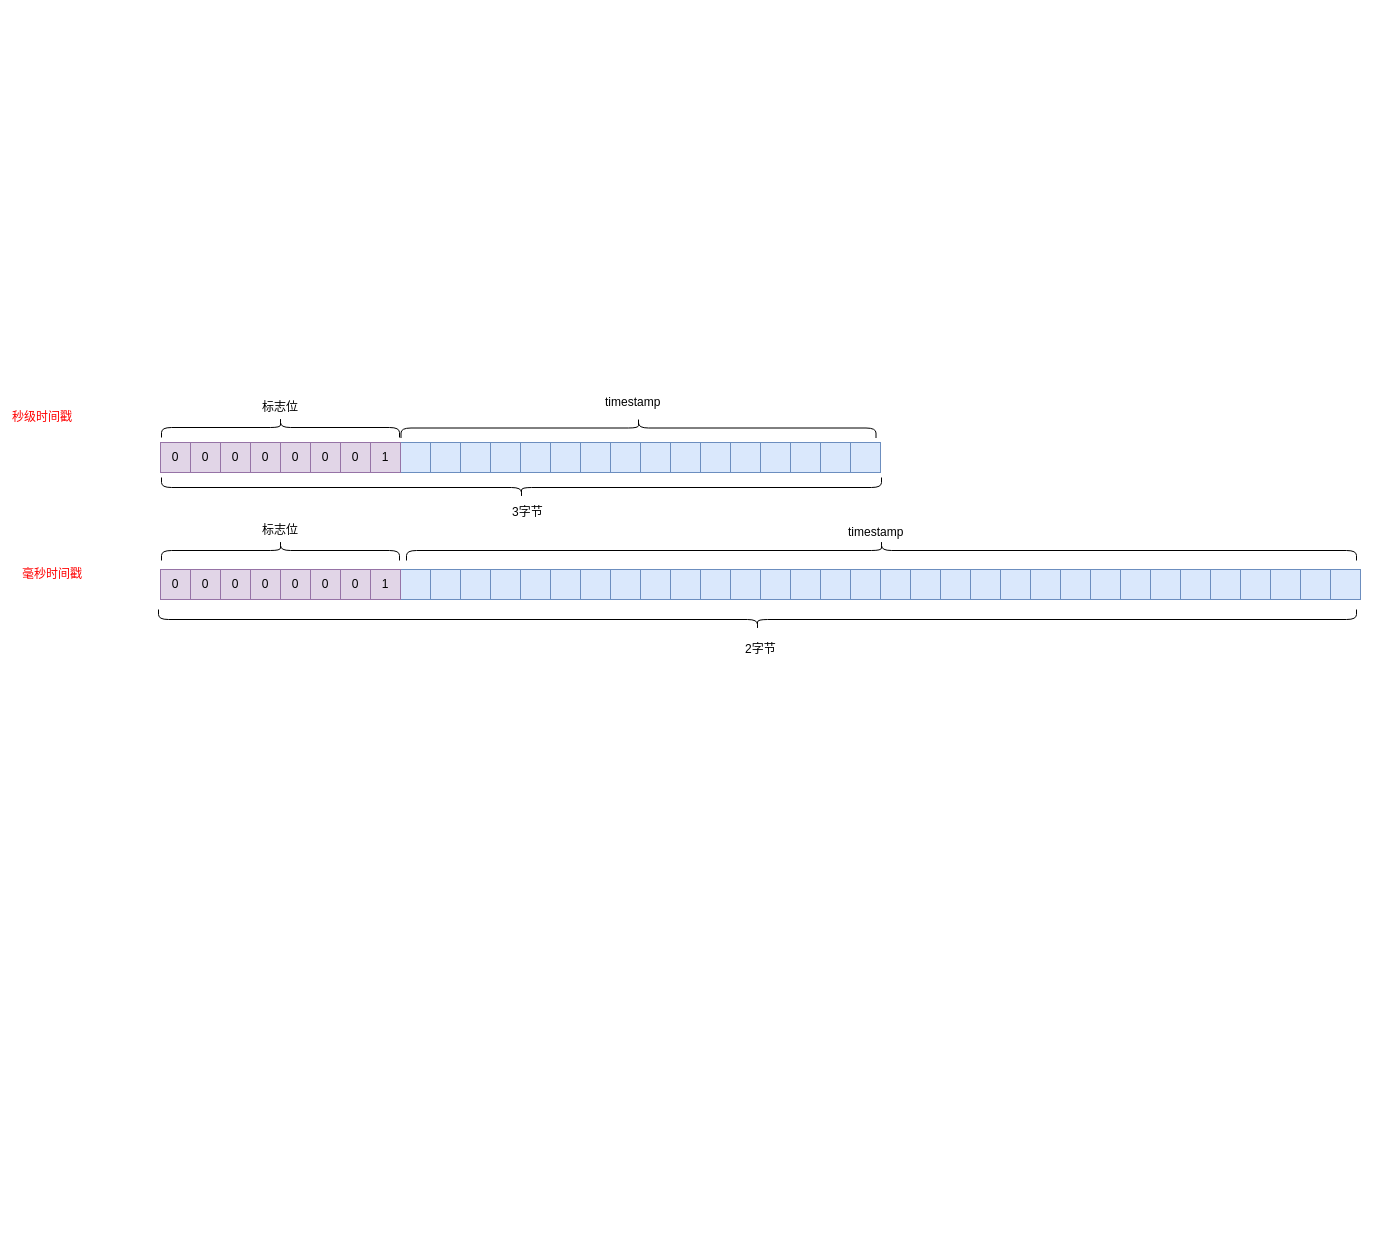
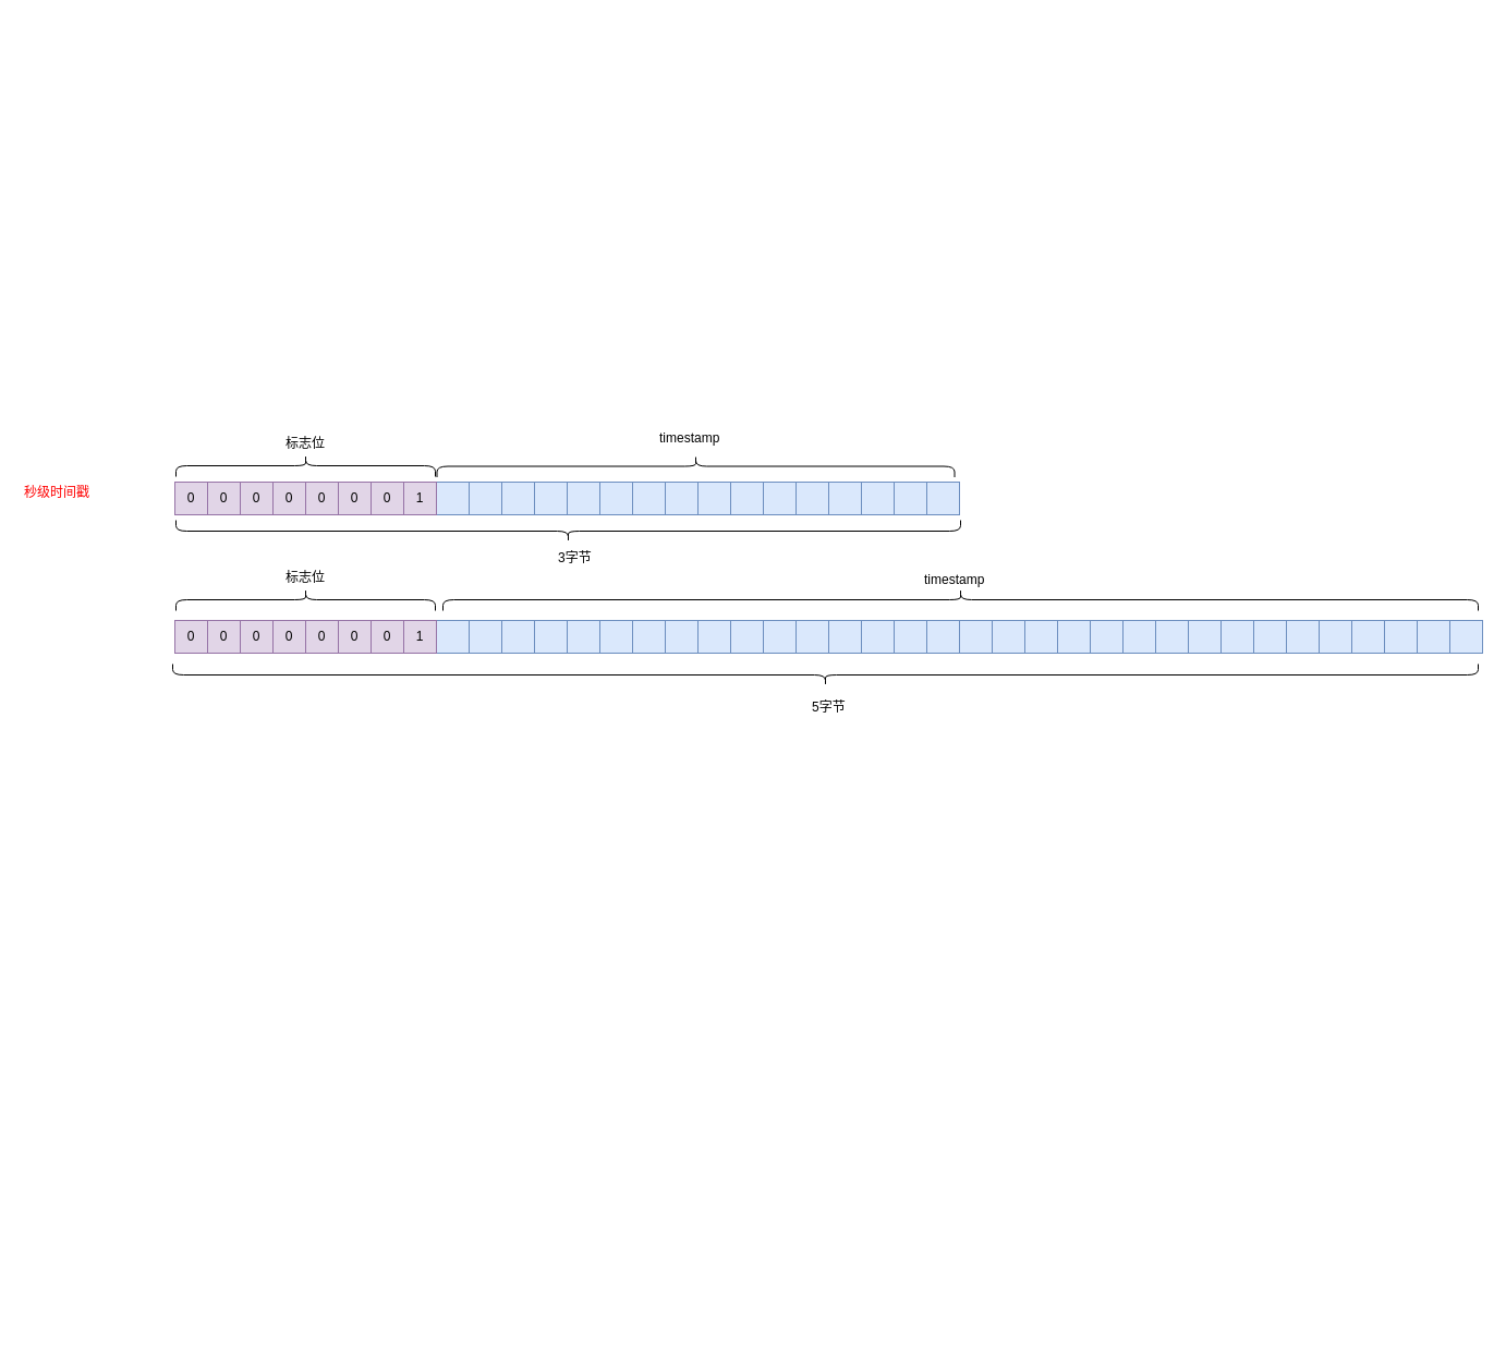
  <mxCell id="0" />
  <mxCell id="1" parent="0" />
  <mxCell id="2" value="" style="rounded=0;whiteSpace=wrap;html=1;fillColor=#dae8fc;strokeColor=#6c8ebf;" vertex="1" parent="1"><mxGeometry x="400" y="442" width="30" height="30" as="geometry" /></mxCell>
  <mxCell id="3" value="" style="rounded=0;whiteSpace=wrap;html=1;fillColor=#dae8fc;strokeColor=#6c8ebf;" vertex="1" parent="1"><mxGeometry x="430" y="442" width="30" height="30" as="geometry" /></mxCell>
  <mxCell id="4" value="" style="rounded=0;whiteSpace=wrap;html=1;fillColor=#dae8fc;strokeColor=#6c8ebf;" vertex="1" parent="1"><mxGeometry x="460" y="442" width="30" height="30" as="geometry" /></mxCell>
  <mxCell id="5" value="" style="rounded=0;whiteSpace=wrap;html=1;fillColor=#dae8fc;strokeColor=#6c8ebf;" vertex="1" parent="1"><mxGeometry x="490" y="442" width="30" height="30" as="geometry" /></mxCell>
  <mxCell id="6" value="" style="rounded=0;whiteSpace=wrap;html=1;fillColor=#dae8fc;strokeColor=#6c8ebf;" vertex="1" parent="1"><mxGeometry x="520" y="442" width="30" height="30" as="geometry" /></mxCell>
  <mxCell id="7" value="" style="rounded=0;whiteSpace=wrap;html=1;fillColor=#dae8fc;strokeColor=#6c8ebf;" vertex="1" parent="1"><mxGeometry x="550" y="442" width="30" height="30" as="geometry" /></mxCell>
  <mxCell id="8" value="" style="rounded=0;whiteSpace=wrap;html=1;fillColor=#dae8fc;strokeColor=#6c8ebf;" vertex="1" parent="1"><mxGeometry x="580" y="442" width="30" height="30" as="geometry" /></mxCell>
  <mxCell id="9" value="" style="rounded=0;whiteSpace=wrap;html=1;fillColor=#dae8fc;strokeColor=#6c8ebf;" vertex="1" parent="1"><mxGeometry x="610" y="442" width="30" height="30" as="geometry" /></mxCell>
  <mxCell id="10" value="" style="rounded=0;whiteSpace=wrap;html=1;fillColor=#dae8fc;strokeColor=#6c8ebf;" vertex="1" parent="1"><mxGeometry x="640" y="442" width="30" height="30" as="geometry" /></mxCell>
  <mxCell id="11" value="" style="rounded=0;whiteSpace=wrap;html=1;fillColor=#dae8fc;strokeColor=#6c8ebf;" vertex="1" parent="1"><mxGeometry x="670" y="442" width="30" height="30" as="geometry" /></mxCell>
  <mxCell id="12" value="" style="rounded=0;whiteSpace=wrap;html=1;fillColor=#dae8fc;strokeColor=#6c8ebf;" vertex="1" parent="1"><mxGeometry x="700" y="442" width="30" height="30" as="geometry" /></mxCell>
  <mxCell id="13" value="" style="rounded=0;whiteSpace=wrap;html=1;fillColor=#dae8fc;strokeColor=#6c8ebf;" vertex="1" parent="1"><mxGeometry x="730" y="442" width="30" height="30" as="geometry" /></mxCell>
  <mxCell id="14" value="" style="rounded=0;whiteSpace=wrap;html=1;fillColor=#dae8fc;strokeColor=#6c8ebf;" vertex="1" parent="1"><mxGeometry x="760" y="442" width="30" height="30" as="geometry" /></mxCell>
  <mxCell id="15" value="" style="rounded=0;whiteSpace=wrap;html=1;fillColor=#dae8fc;strokeColor=#6c8ebf;" vertex="1" parent="1"><mxGeometry x="820" y="442" width="30" height="30" as="geometry" /></mxCell>
  <mxCell id="16" value="" style="rounded=0;whiteSpace=wrap;html=1;fillColor=#dae8fc;strokeColor=#6c8ebf;" vertex="1" parent="1"><mxGeometry x="850" y="442" width="30" height="30" as="geometry" /></mxCell>
  <mxCell id="17" value="" style="rounded=0;whiteSpace=wrap;html=1;fillColor=#dae8fc;strokeColor=#6c8ebf;" vertex="1" parent="1"><mxGeometry x="790" y="442" width="30" height="30" as="geometry" /></mxCell>
  <mxCell id="18" value="" style="rounded=0;whiteSpace=wrap;html=1;fillColor=#dae8fc;strokeColor=#6c8ebf;" vertex="1" parent="1"><mxGeometry x="400" y="569" width="30" height="30" as="geometry" /></mxCell>
  <mxCell id="19" value="" style="rounded=0;whiteSpace=wrap;html=1;fillColor=#dae8fc;strokeColor=#6c8ebf;" vertex="1" parent="1"><mxGeometry x="430" y="569" width="30" height="30" as="geometry" /></mxCell>
  <mxCell id="20" value="" style="rounded=0;whiteSpace=wrap;html=1;fillColor=#dae8fc;strokeColor=#6c8ebf;" vertex="1" parent="1"><mxGeometry x="460" y="569" width="30" height="30" as="geometry" /></mxCell>
  <mxCell id="21" value="" style="rounded=0;whiteSpace=wrap;html=1;fillColor=#dae8fc;strokeColor=#6c8ebf;" vertex="1" parent="1"><mxGeometry x="490" y="569" width="30" height="30" as="geometry" /></mxCell>
  <mxCell id="22" value="" style="rounded=0;whiteSpace=wrap;html=1;fillColor=#dae8fc;strokeColor=#6c8ebf;" vertex="1" parent="1"><mxGeometry x="520" y="569" width="30" height="30" as="geometry" /></mxCell>
  <mxCell id="23" value="" style="rounded=0;whiteSpace=wrap;html=1;fillColor=#dae8fc;strokeColor=#6c8ebf;" vertex="1" parent="1"><mxGeometry x="550" y="569" width="30" height="30" as="geometry" /></mxCell>
  <mxCell id="24" value="" style="rounded=0;whiteSpace=wrap;html=1;fillColor=#dae8fc;strokeColor=#6c8ebf;" vertex="1" parent="1"><mxGeometry x="580" y="569" width="30" height="30" as="geometry" /></mxCell>
  <mxCell id="25" value="" style="rounded=0;whiteSpace=wrap;html=1;fillColor=#dae8fc;strokeColor=#6c8ebf;" vertex="1" parent="1"><mxGeometry x="610" y="569" width="30" height="30" as="geometry" /></mxCell>
  <mxCell id="26" value="" style="rounded=0;whiteSpace=wrap;html=1;fillColor=#dae8fc;strokeColor=#6c8ebf;" vertex="1" parent="1"><mxGeometry x="640" y="569" width="30" height="30" as="geometry" /></mxCell>
  <mxCell id="27" value="" style="rounded=0;whiteSpace=wrap;html=1;fillColor=#dae8fc;strokeColor=#6c8ebf;" vertex="1" parent="1"><mxGeometry x="670" y="569" width="30" height="30" as="geometry" /></mxCell>
  <mxCell id="28" value="" style="rounded=0;whiteSpace=wrap;html=1;fillColor=#dae8fc;strokeColor=#6c8ebf;" vertex="1" parent="1"><mxGeometry x="700" y="569" width="30" height="30" as="geometry" /></mxCell>
  <mxCell id="29" value="" style="rounded=0;whiteSpace=wrap;html=1;fillColor=#dae8fc;strokeColor=#6c8ebf;" vertex="1" parent="1"><mxGeometry x="730" y="569" width="30" height="30" as="geometry" /></mxCell>
  <mxCell id="30" value="" style="rounded=0;whiteSpace=wrap;html=1;fillColor=#dae8fc;strokeColor=#6c8ebf;" vertex="1" parent="1"><mxGeometry x="760" y="569" width="30" height="30" as="geometry" /></mxCell>
  <mxCell id="31" value="" style="rounded=0;whiteSpace=wrap;html=1;fillColor=#dae8fc;strokeColor=#6c8ebf;" vertex="1" parent="1"><mxGeometry x="820" y="569" width="30" height="30" as="geometry" /></mxCell>
  <mxCell id="32" value="" style="rounded=0;whiteSpace=wrap;html=1;fillColor=#dae8fc;strokeColor=#6c8ebf;" vertex="1" parent="1"><mxGeometry x="850" y="569" width="30" height="30" as="geometry" /></mxCell>
  <mxCell id="33" value="" style="rounded=0;whiteSpace=wrap;html=1;fillColor=#dae8fc;strokeColor=#6c8ebf;" vertex="1" parent="1"><mxGeometry x="790" y="569" width="30" height="30" as="geometry" /></mxCell>
  <mxCell id="34" value="" style="rounded=0;whiteSpace=wrap;html=1;fillColor=#dae8fc;strokeColor=#6c8ebf;" vertex="1" parent="1"><mxGeometry x="880" y="569" width="30" height="30" as="geometry" /></mxCell>
  <mxCell id="35" value="" style="rounded=0;whiteSpace=wrap;html=1;fillColor=#dae8fc;strokeColor=#6c8ebf;" vertex="1" parent="1"><mxGeometry x="910" y="569" width="30" height="30" as="geometry" /></mxCell>
  <mxCell id="36" value="" style="rounded=0;whiteSpace=wrap;html=1;fillColor=#dae8fc;strokeColor=#6c8ebf;" vertex="1" parent="1"><mxGeometry x="940" y="569" width="30" height="30" as="geometry" /></mxCell>
  <mxCell id="37" value="" style="rounded=0;whiteSpace=wrap;html=1;fillColor=#dae8fc;strokeColor=#6c8ebf;" vertex="1" parent="1"><mxGeometry x="970" y="569" width="30" height="30" as="geometry" /></mxCell>
  <mxCell id="38" value="" style="rounded=0;whiteSpace=wrap;html=1;fillColor=#dae8fc;strokeColor=#6c8ebf;" vertex="1" parent="1"><mxGeometry x="1000" y="569" width="30" height="30" as="geometry" /></mxCell>
  <mxCell id="39" value="" style="rounded=0;whiteSpace=wrap;html=1;fillColor=#dae8fc;strokeColor=#6c8ebf;" vertex="1" parent="1"><mxGeometry x="1030" y="569" width="30" height="30" as="geometry" /></mxCell>
  <mxCell id="40" value="" style="rounded=0;whiteSpace=wrap;html=1;fillColor=#dae8fc;strokeColor=#6c8ebf;" vertex="1" parent="1"><mxGeometry x="1060" y="569" width="30" height="30" as="geometry" /></mxCell>
  <mxCell id="41" value="" style="rounded=0;whiteSpace=wrap;html=1;fillColor=#dae8fc;strokeColor=#6c8ebf;" vertex="1" parent="1"><mxGeometry x="1090" y="569" width="30" height="30" as="geometry" /></mxCell>
  <mxCell id="42" value="" style="rounded=0;whiteSpace=wrap;html=1;fillColor=#dae8fc;strokeColor=#6c8ebf;" vertex="1" parent="1"><mxGeometry x="1120" y="569" width="30" height="30" as="geometry" /></mxCell>
  <mxCell id="43" value="" style="rounded=0;whiteSpace=wrap;html=1;fillColor=#dae8fc;strokeColor=#6c8ebf;" vertex="1" parent="1"><mxGeometry x="1150" y="569" width="30" height="30" as="geometry" /></mxCell>
  <mxCell id="44" value="" style="rounded=0;whiteSpace=wrap;html=1;fillColor=#dae8fc;strokeColor=#6c8ebf;" vertex="1" parent="1"><mxGeometry x="1180" y="569" width="30" height="30" as="geometry" /></mxCell>
  <mxCell id="45" value="" style="rounded=0;whiteSpace=wrap;html=1;fillColor=#dae8fc;strokeColor=#6c8ebf;" vertex="1" parent="1"><mxGeometry x="1210" y="569" width="30" height="30" as="geometry" /></mxCell>
  <mxCell id="46" value="" style="rounded=0;whiteSpace=wrap;html=1;fillColor=#dae8fc;strokeColor=#6c8ebf;" vertex="1" parent="1"><mxGeometry x="1240" y="569" width="30" height="30" as="geometry" /></mxCell>
  <mxCell id="47" value="" style="rounded=0;whiteSpace=wrap;html=1;fillColor=#dae8fc;strokeColor=#6c8ebf;" vertex="1" parent="1"><mxGeometry x="1300" y="569" width="30" height="30" as="geometry" /></mxCell>
  <mxCell id="48" value="" style="rounded=0;whiteSpace=wrap;html=1;fillColor=#dae8fc;strokeColor=#6c8ebf;" vertex="1" parent="1"><mxGeometry x="1330" y="569" width="30" height="30" as="geometry" /></mxCell>
  <mxCell id="49" value="" style="rounded=0;whiteSpace=wrap;html=1;fillColor=#dae8fc;strokeColor=#6c8ebf;" vertex="1" parent="1"><mxGeometry x="1270" y="569" width="30" height="30" as="geometry" /></mxCell>
- <mxCell id="50" value="秒级时间戳" style="text;html=1;resizable=0;points=[];autosize=1;align=left;verticalAlign=top;spacingTop=-4;fontColor=#FF0000;" vertex="1" parent="1"><mxGeometry x="10" y="407" width="80" height="20" as="geometry" /></mxCell>
- <mxCell id="51" value="毫秒时间戳" style="text;html=1;resizable=0;points=[];autosize=1;align=left;verticalAlign=top;spacingTop=-4;fontColor=#FF0000;" vertex="1" parent="1"><mxGeometry x="20" y="564" width="80" height="20" as="geometry" /></mxCell>
+ <mxCell id="50" value="秒级时间戳" style="text;html=1;resizable=0;points=[];autosize=1;align=left;verticalAlign=top;spacingTop=-4;fontColor=#FF0000;" vertex="1" parent="1"><mxGeometry x="20" y="442" width="80" height="20" as="geometry" /></mxCell>
  <mxCell id="52" value="" style="shape=curlyBracket;whiteSpace=wrap;html=1;rounded=1;rotation=90;" vertex="1" parent="1"><mxGeometry x="871" y="75" width="20" height="950" as="geometry" /></mxCell>
  <mxCell id="53" value="timestamp" style="text;html=1;resizable=0;points=[];autosize=1;align=left;verticalAlign=top;spacingTop=-4;" vertex="1" parent="1"><mxGeometry x="846" y="522" width="70" height="20" as="geometry" /></mxCell>
  <mxCell id="54" value="" style="shape=curlyBracket;whiteSpace=wrap;html=1;rounded=1;rotation=90;" vertex="1" parent="1"><mxGeometry x="628" y="190" width="20" height="475" as="geometry" /></mxCell>
  <mxCell id="55" value="timestamp" style="text;html=1;resizable=0;points=[];autosize=1;align=left;verticalAlign=top;spacingTop=-4;" vertex="1" parent="1"><mxGeometry x="603" y="392" width="70" height="20" as="geometry" /></mxCell>
  <mxCell id="56" value="0" style="rounded=0;whiteSpace=wrap;html=1;fillColor=#e1d5e7;strokeColor=#9673a6;" vertex="1" parent="1"><mxGeometry x="190" y="442" width="30" height="30" as="geometry" /></mxCell>
  <mxCell id="57" value="0" style="rounded=0;whiteSpace=wrap;html=1;fillColor=#e1d5e7;strokeColor=#9673a6;" vertex="1" parent="1"><mxGeometry x="220" y="442" width="30" height="30" as="geometry" /></mxCell>
  <mxCell id="58" value="0" style="rounded=0;whiteSpace=wrap;html=1;fillColor=#e1d5e7;strokeColor=#9673a6;" vertex="1" parent="1"><mxGeometry x="250" y="442" width="30" height="30" as="geometry" /></mxCell>
  <mxCell id="59" value="0" style="rounded=0;whiteSpace=wrap;html=1;fillColor=#e1d5e7;strokeColor=#9673a6;" vertex="1" parent="1"><mxGeometry x="280" y="442" width="30" height="30" as="geometry" /></mxCell>
  <mxCell id="60" value="0" style="rounded=0;whiteSpace=wrap;html=1;fillColor=#e1d5e7;strokeColor=#9673a6;" vertex="1" parent="1"><mxGeometry x="310" y="442" width="30" height="30" as="geometry" /></mxCell>
  <mxCell id="61" value="0" style="rounded=0;whiteSpace=wrap;html=1;fillColor=#e1d5e7;strokeColor=#9673a6;" vertex="1" parent="1"><mxGeometry x="340" y="442" width="30" height="30" as="geometry" /></mxCell>
  <mxCell id="62" value="1" style="rounded=0;whiteSpace=wrap;html=1;fillColor=#e1d5e7;strokeColor=#9673a6;" vertex="1" parent="1"><mxGeometry x="370" y="442" width="30" height="30" as="geometry" /></mxCell>
  <mxCell id="63" value="0" style="rounded=0;whiteSpace=wrap;html=1;fillColor=#e1d5e7;strokeColor=#9673a6;" vertex="1" parent="1"><mxGeometry x="160" y="442" width="30" height="30" as="geometry" /></mxCell>
  <mxCell id="64" value="0" style="rounded=0;whiteSpace=wrap;html=1;fillColor=#e1d5e7;strokeColor=#9673a6;" vertex="1" parent="1"><mxGeometry x="190" y="569" width="30" height="30" as="geometry" /></mxCell>
  <mxCell id="65" value="0" style="rounded=0;whiteSpace=wrap;html=1;fillColor=#e1d5e7;strokeColor=#9673a6;" vertex="1" parent="1"><mxGeometry x="220" y="569" width="30" height="30" as="geometry" /></mxCell>
  <mxCell id="66" value="0" style="rounded=0;whiteSpace=wrap;html=1;fillColor=#e1d5e7;strokeColor=#9673a6;" vertex="1" parent="1"><mxGeometry x="250" y="569" width="30" height="30" as="geometry" /></mxCell>
  <mxCell id="67" value="0" style="rounded=0;whiteSpace=wrap;html=1;fillColor=#e1d5e7;strokeColor=#9673a6;" vertex="1" parent="1"><mxGeometry x="280" y="569" width="30" height="30" as="geometry" /></mxCell>
  <mxCell id="68" value="0" style="rounded=0;whiteSpace=wrap;html=1;fillColor=#e1d5e7;strokeColor=#9673a6;" vertex="1" parent="1"><mxGeometry x="310" y="569" width="30" height="30" as="geometry" /></mxCell>
  <mxCell id="69" value="0" style="rounded=0;whiteSpace=wrap;html=1;fillColor=#e1d5e7;strokeColor=#9673a6;" vertex="1" parent="1"><mxGeometry x="340" y="569" width="30" height="30" as="geometry" /></mxCell>
  <mxCell id="70" value="1" style="rounded=0;whiteSpace=wrap;html=1;fillColor=#e1d5e7;strokeColor=#9673a6;" vertex="1" parent="1"><mxGeometry x="370" y="569" width="30" height="30" as="geometry" /></mxCell>
  <mxCell id="71" value="0" style="rounded=0;whiteSpace=wrap;html=1;fillColor=#e1d5e7;strokeColor=#9673a6;" vertex="1" parent="1"><mxGeometry x="160" y="569" width="30" height="30" as="geometry" /></mxCell>
  <mxCell id="72" value="" style="shape=curlyBracket;whiteSpace=wrap;html=1;rounded=1;rotation=-90;" vertex="1" parent="1"><mxGeometry x="747" y="20" width="20" height="1198" as="geometry" /></mxCell>
  <mxCell id="73" value="" style="shape=curlyBracket;whiteSpace=wrap;html=1;rounded=1;rotation=-90;" vertex="1" parent="1"><mxGeometry x="511" y="127" width="20" height="720" as="geometry" /></mxCell>
- <mxCell id="74" value="2字节" style="text;html=1;resizable=0;points=[];autosize=1;align=left;verticalAlign=top;spacingTop=-4;" vertex="1" parent="1"><mxGeometry x="743" y="639" width="50" height="20" as="geometry" /></mxCell>
+ <mxCell id="74" value="5字节" style="text;html=1;resizable=0;points=[];autosize=1;align=left;verticalAlign=top;spacingTop=-4;" vertex="1" parent="1"><mxGeometry x="743" y="639" width="50" height="20" as="geometry" /></mxCell>
  <mxCell id="75" value="3字节" style="text;html=1;resizable=0;points=[];autosize=1;align=left;verticalAlign=top;spacingTop=-4;" vertex="1" parent="1"><mxGeometry x="510" y="502" width="50" height="20" as="geometry" /></mxCell>
  <mxCell id="76" value="" style="shape=curlyBracket;whiteSpace=wrap;html=1;rounded=1;rotation=90;" vertex="1" parent="1"><mxGeometry x="270" y="308" width="20" height="238" as="geometry" /></mxCell>
  <mxCell id="77" value="标志位" style="text;html=1;resizable=0;points=[];autosize=1;align=left;verticalAlign=top;spacingTop=-4;" vertex="1" parent="1"><mxGeometry x="260" y="397" width="50" height="20" as="geometry" /></mxCell>
  <mxCell id="78" value="" style="shape=curlyBracket;whiteSpace=wrap;html=1;rounded=1;rotation=90;" vertex="1" parent="1"><mxGeometry x="270" y="431" width="20" height="238" as="geometry" /></mxCell>
  <mxCell id="79" value="标志位" style="text;html=1;resizable=0;points=[];autosize=1;align=left;verticalAlign=top;spacingTop=-4;" vertex="1" parent="1"><mxGeometry x="260" y="520" width="50" height="20" as="geometry" /></mxCell>
